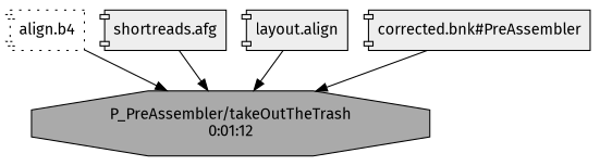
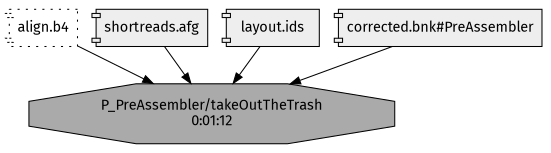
  digraph {
    fontname="Fira Sans"
    node [fillcolor="#EEEEEE" fontname="Fira Sans" shape=component style=filled]
    edge [fontname="Fira Sans"]
    n1 [label="align.b4" style=dotted]
    n2 [color="#000000" fillcolor="#AAAAAA" label="P_PreAssembler/takeOutTheTrash\n0:01:12" shape=octagon]
    n3 [label="shortreads.afg"]
-   n4 [label="layout.align"]
+   n4 [label="layout.ids"]
    n5 [label="corrected.bnk#PreAssembler"]
    n1 -> n2
    n3 -> n2
    n4 -> n2
    n5 -> n2
  }
